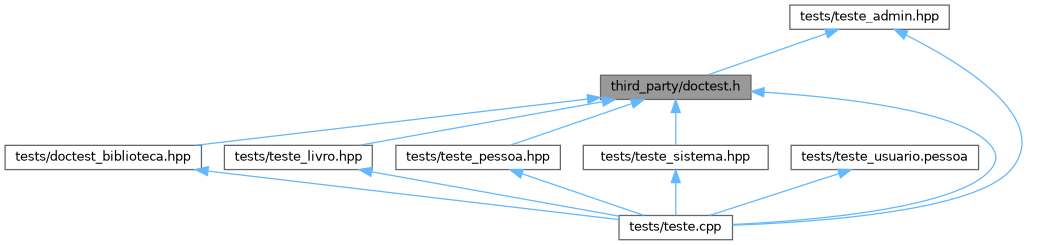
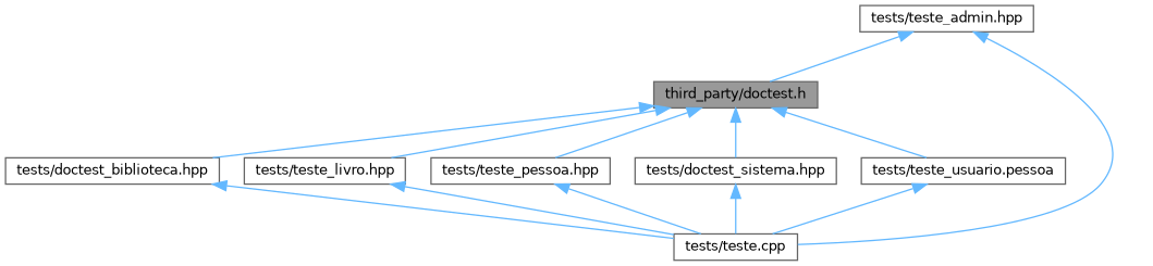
  digraph {
    node [color=grey40 fillcolor=white fontname=Helvetica fontsize=10 shape=box style=filled]
    edge [color=steelblue1 dir=back fontname=Helvetica fontsize=10 labelfontname=Helvetica labelfontsize=10 style=solid]
    n1 [color=gray40 fillcolor=grey60 fontcolor=black height=0.2 label="third_party/doctest.h" width=0.4]
    n2 [height=0.2 label="tests/doctest_biblioteca.hpp" width=0.4]
    n3 [height=0.2 label="tests/teste_livro.hpp" width=0.4]
    n4 [height=0.2 label="tests/teste_pessoa.hpp" width=0.4]
-   n5 [height=0.2 label="tests/teste_sistema.hpp" width=0.4]
+   n5 [height=0.2 label="tests/doctest_sistema.hpp" width=0.4]
    n6 [height=0.2 label="tests/teste_usuario.pessoa" width=0.4]
    n7 [height=0.2 label="tests/teste_admin.hpp" width=0.4]
    n8 [height=0.2 label="tests/teste.cpp" width=0.4]
    n1 -> n2
    n1 -> n3
    n1 -> n4
    n1 -> n5
-   n1 -> n8
+   n1 -> n6
    n2 -> n8
    n3 -> n8
    n4 -> n8
    n5 -> n8
    n6 -> n8
    n7 -> n1
    n7 -> n8
  }
